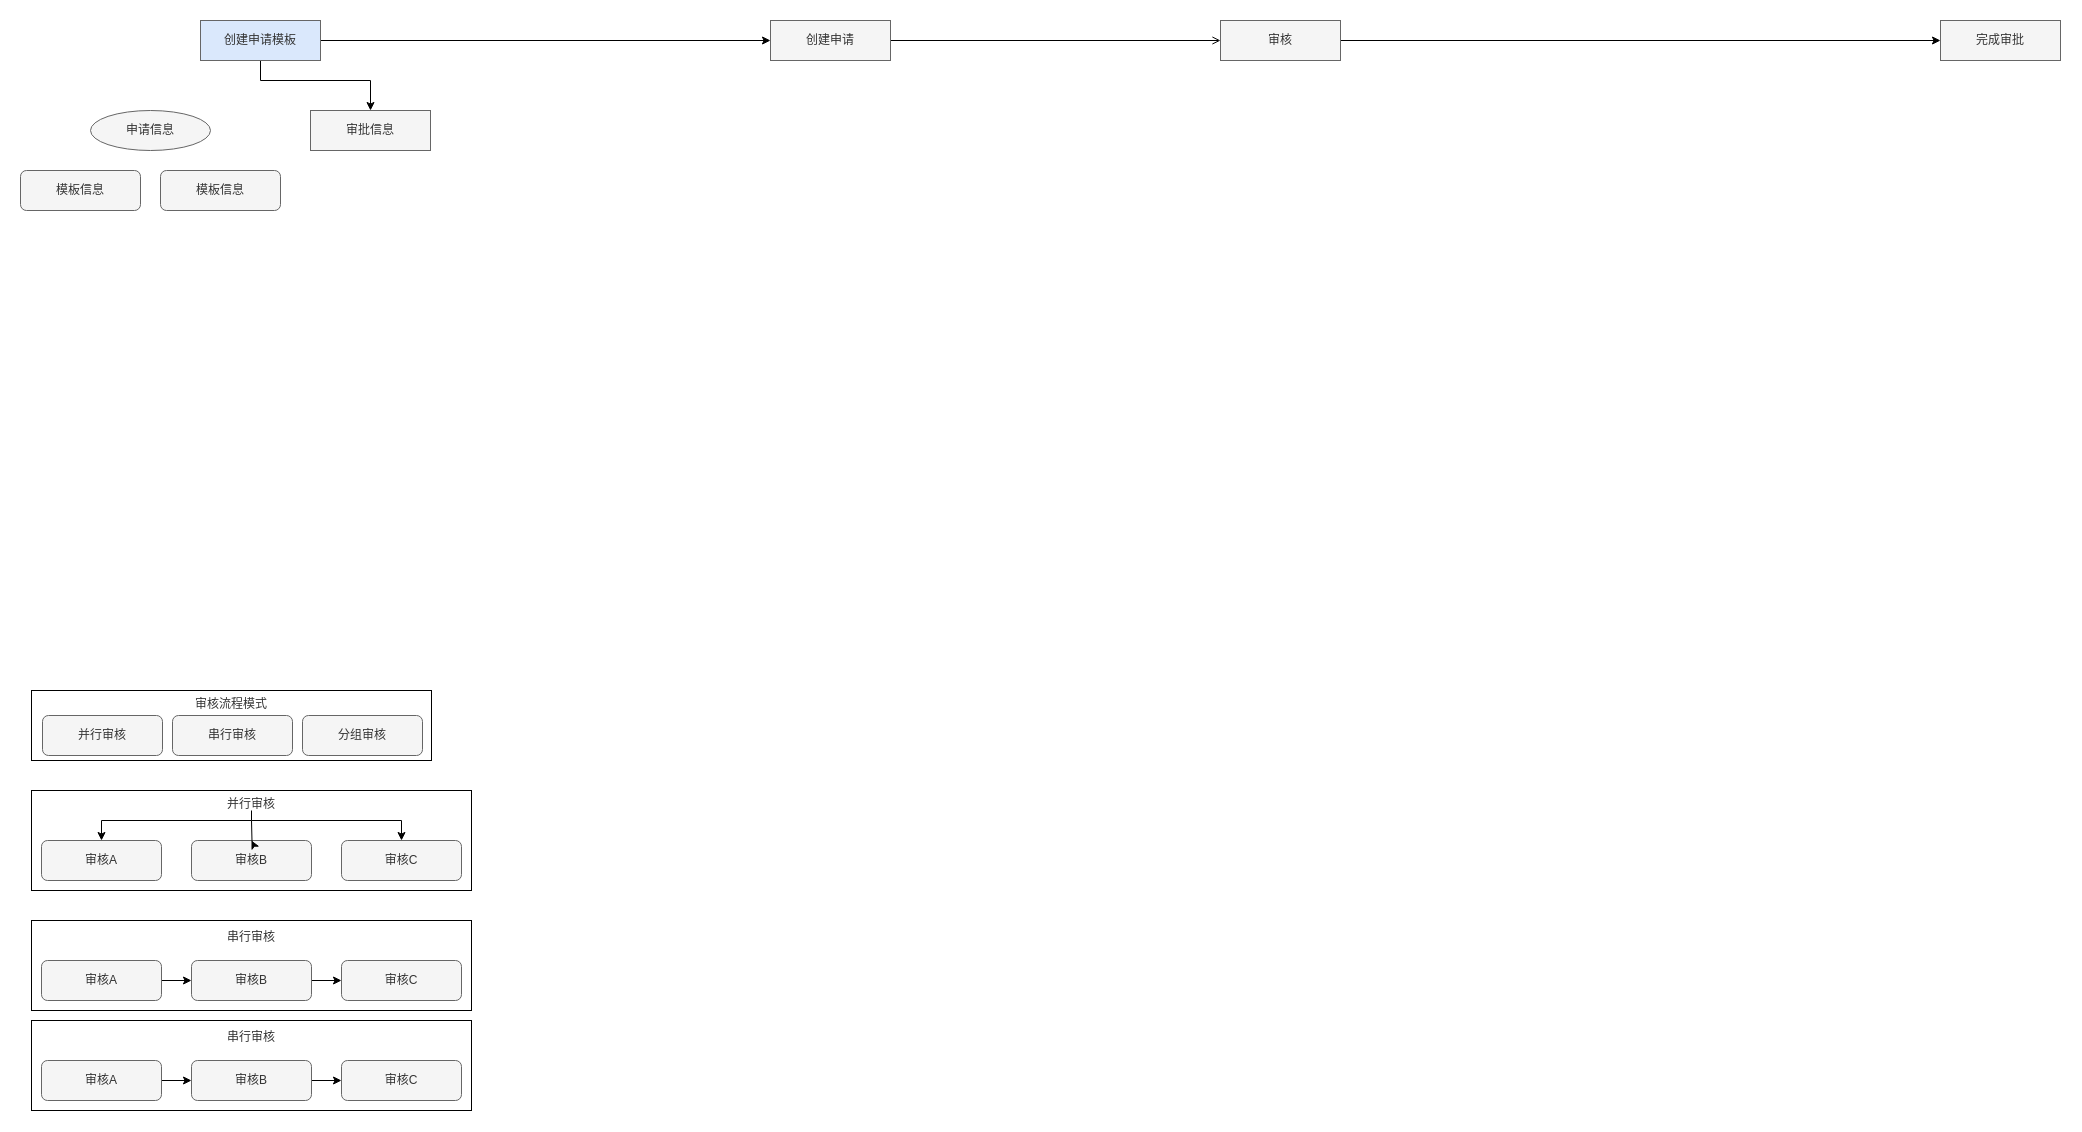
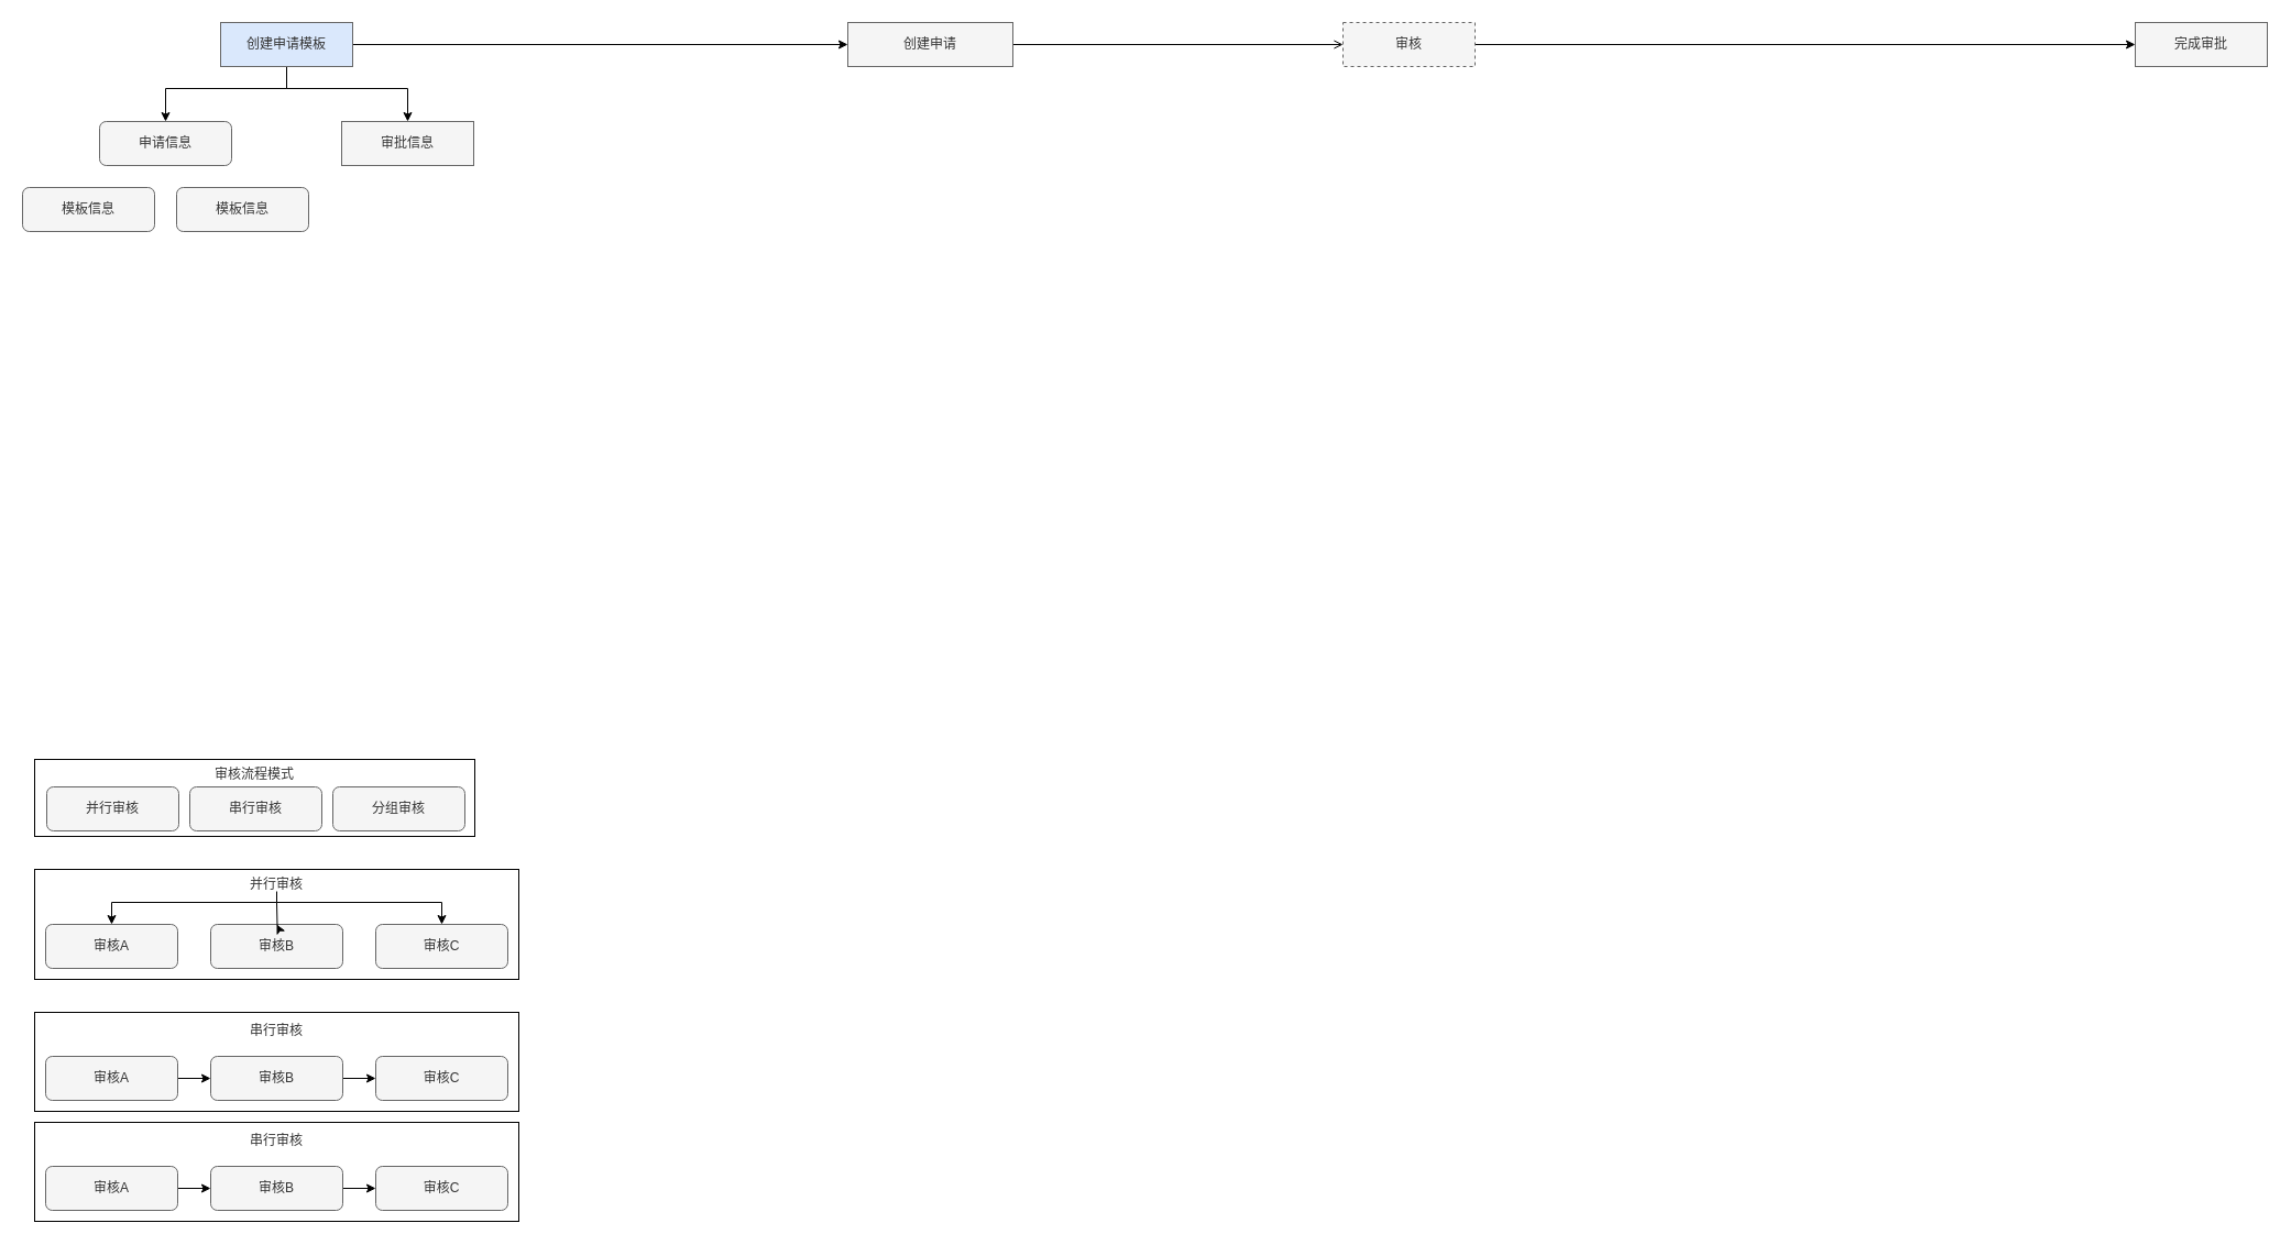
  <mxCell id="0" />
  <mxCell id="1" parent="0" />
  <mxCell id="2" value="&lt;span style=&quot;color: rgb(51 , 51 , 51)&quot;&gt;串行审核&lt;br&gt;&lt;br&gt;&lt;br&gt;&lt;br&gt;&lt;br&gt;&lt;/span&gt;" style="rounded=0;whiteSpace=wrap;html=1;" parent="1" vertex="1"><mxGeometry x="31" y="920" width="440" height="90" as="geometry" /></mxCell>
  <mxCell id="3" value="&lt;span style=&quot;color: rgb(51 , 51 , 51)&quot;&gt;并行审核&lt;br&gt;&lt;br&gt;&lt;br&gt;&lt;br&gt;&lt;br&gt;&lt;br&gt;&lt;/span&gt;" style="rounded=0;whiteSpace=wrap;html=1;" parent="1" vertex="1"><mxGeometry x="31" y="790" width="440" height="100" as="geometry" /></mxCell>
  <mxCell id="4" value="&lt;span style=&quot;color: rgb(51 , 51 , 51)&quot;&gt;审核流程模式&lt;br&gt;&lt;br&gt;&lt;br&gt;&lt;br&gt;&lt;/span&gt;" style="rounded=0;whiteSpace=wrap;html=1;" parent="1" vertex="1"><mxGeometry x="31" y="690" width="400" height="70" as="geometry" /></mxCell>
  <mxCell id="5" style="edgeStyle=orthogonalEdgeStyle;rounded=0;orthogonalLoop=1;jettySize=auto;html=1;endArrow=open;" parent="1" source="6" target="8" edge="1"><mxGeometry relative="1" as="geometry" /></mxCell>
- <mxCell id="6" value="创建申请" style="rounded=0;whiteSpace=wrap;html=1;fillColor=#f5f5f5;strokeColor=#666666;fontColor=#333333;" parent="1" vertex="1"><mxGeometry x="770" y="20" width="120" height="40" as="geometry" /></mxCell>
+ <mxCell id="6" value="创建申请" style="rounded=0;whiteSpace=wrap;html=1;fillColor=#f5f5f5;strokeColor=#666666;fontColor=#333333;" parent="1" vertex="1"><mxGeometry x="770" y="20" width="150" height="40" as="geometry" /></mxCell>
  <mxCell id="7" style="edgeStyle=orthogonalEdgeStyle;rounded=0;orthogonalLoop=1;jettySize=auto;html=1;entryX=0;entryY=0.5;entryDx=0;entryDy=0;" parent="1" source="8" target="17" edge="1"><mxGeometry relative="1" as="geometry" /></mxCell>
- <mxCell id="8" value="审核" style="rounded=0;whiteSpace=wrap;html=1;fillColor=#f5f5f5;strokeColor=#666666;fontColor=#333333;" parent="1" vertex="1"><mxGeometry x="1220" y="20" width="120" height="40" as="geometry" /></mxCell>
+ <mxCell id="8" value="审核" style="rounded=0;whiteSpace=wrap;html=1;fillColor=#f5f5f5;strokeColor=#666666;fontColor=#333333;dashed=1;" parent="1" vertex="1"><mxGeometry x="1220" y="20" width="120" height="40" as="geometry" /></mxCell>
  <mxCell id="9" style="edgeStyle=orthogonalEdgeStyle;rounded=0;orthogonalLoop=1;jettySize=auto;html=1;" parent="1" source="12" target="6" edge="1"><mxGeometry relative="1" as="geometry" /></mxCell>
+ <mxCell id="10" style="edgeStyle=orthogonalEdgeStyle;rounded=0;orthogonalLoop=1;jettySize=auto;html=1;exitX=0.5;exitY=0;exitDx=0;exitDy=0;" edge="1" parent="1" source="12" target="36"><mxGeometry relative="1" as="geometry"><mxPoint x="250" y="70" as="sourcePoint" /><Array as="points"><mxPoint x="260" y="80" /><mxPoint x="150" y="80" /></Array></mxGeometry></mxCell>
  <mxCell id="11" value="" style="edgeStyle=orthogonalEdgeStyle;rounded=0;orthogonalLoop=1;jettySize=auto;html=1;entryX=0.5;entryY=0;entryDx=0;entryDy=0;" edge="1" parent="1" source="12" target="35"><mxGeometry relative="1" as="geometry"><Array as="points"><mxPoint x="260" y="80" /><mxPoint x="370" y="80" /></Array></mxGeometry></mxCell>
  <mxCell id="12" value="创建申请模板" style="rounded=0;whiteSpace=wrap;html=1;fillColor=#dae8fc;strokeColor=#666666;fontColor=#333333;direction=west;" parent="1" vertex="1"><mxGeometry x="200" y="20" width="120" height="40" as="geometry" /></mxCell>
  <mxCell id="13" value="模板信息" style="rounded=1;whiteSpace=wrap;html=1;fillColor=#f5f5f5;strokeColor=#666666;fontColor=#333333;glass=0;sketch=0;" parent="1" vertex="1"><mxGeometry x="20" y="170" width="120" height="40" as="geometry" /></mxCell>
  <mxCell id="14" value="并行审核" style="rounded=1;whiteSpace=wrap;html=1;fillColor=#f5f5f5;strokeColor=#666666;fontColor=#333333;" parent="1" vertex="1"><mxGeometry x="42" y="715" width="120" height="40" as="geometry" /></mxCell>
  <mxCell id="15" value="串行审核" style="rounded=1;whiteSpace=wrap;html=1;fillColor=#f5f5f5;strokeColor=#666666;fontColor=#333333;" parent="1" vertex="1"><mxGeometry x="172" y="715" width="120" height="40" as="geometry" /></mxCell>
  <mxCell id="16" value="分组审核" style="rounded=1;whiteSpace=wrap;html=1;fillColor=#f5f5f5;strokeColor=#666666;fontColor=#333333;" parent="1" vertex="1"><mxGeometry x="302" y="715" width="120" height="40" as="geometry" /></mxCell>
  <mxCell id="17" value="完成审批" style="rounded=0;whiteSpace=wrap;html=1;fillColor=#f5f5f5;strokeColor=#666666;fontColor=#333333;" parent="1" vertex="1"><mxGeometry x="1940" y="20" width="120" height="40" as="geometry" /></mxCell>
  <mxCell id="18" value="审核A" style="rounded=1;whiteSpace=wrap;html=1;fillColor=#f5f5f5;strokeColor=#666666;fontColor=#333333;glass=0;sketch=0;" parent="1" vertex="1"><mxGeometry x="41" y="840" width="120" height="40" as="geometry" /></mxCell>
  <mxCell id="19" value="审核C" style="rounded=1;whiteSpace=wrap;html=1;fillColor=#f5f5f5;strokeColor=#666666;fontColor=#333333;glass=0;sketch=0;" parent="1" vertex="1"><mxGeometry x="341" y="840" width="120" height="40" as="geometry" /></mxCell>
  <mxCell id="20" value="" style="edgeStyle=orthogonalEdgeStyle;rounded=0;orthogonalLoop=1;jettySize=auto;html=1;" parent="1" source="21" target="23" edge="1"><mxGeometry relative="1" as="geometry" /></mxCell>
  <mxCell id="21" value="审核A" style="rounded=1;whiteSpace=wrap;html=1;fillColor=#f5f5f5;strokeColor=#666666;fontColor=#333333;glass=0;sketch=0;" parent="1" vertex="1"><mxGeometry x="41" y="960" width="120" height="40" as="geometry" /></mxCell>
  <mxCell id="22" value="" style="edgeStyle=orthogonalEdgeStyle;rounded=0;orthogonalLoop=1;jettySize=auto;html=1;" parent="1" source="23" target="24" edge="1"><mxGeometry relative="1" as="geometry" /></mxCell>
  <mxCell id="23" value="审核B" style="rounded=1;whiteSpace=wrap;html=1;fillColor=#f5f5f5;strokeColor=#666666;fontColor=#333333;glass=0;sketch=0;" parent="1" vertex="1"><mxGeometry x="191" y="960" width="120" height="40" as="geometry" /></mxCell>
  <mxCell id="24" value="审核C" style="rounded=1;whiteSpace=wrap;html=1;fillColor=#f5f5f5;strokeColor=#666666;fontColor=#333333;glass=0;sketch=0;" parent="1" vertex="1"><mxGeometry x="341" y="960" width="120" height="40" as="geometry" /></mxCell>
  <mxCell id="25" value="审核B" style="rounded=1;whiteSpace=wrap;html=1;fillColor=#f5f5f5;strokeColor=#666666;fontColor=#333333;glass=0;sketch=0;" parent="1" vertex="1"><mxGeometry x="191" y="840" width="120" height="40" as="geometry" /></mxCell>
  <mxCell id="26" style="edgeStyle=orthogonalEdgeStyle;rounded=0;orthogonalLoop=1;jettySize=auto;html=1;exitX=0.5;exitY=1;exitDx=0;exitDy=0;" parent="1" target="18" edge="1"><mxGeometry relative="1" as="geometry"><mxPoint x="251" y="810" as="sourcePoint" /><Array as="points"><mxPoint x="251" y="820" /><mxPoint x="101" y="820" /></Array></mxGeometry></mxCell>
  <mxCell id="27" value="" style="edgeStyle=orthogonalEdgeStyle;rounded=0;orthogonalLoop=1;jettySize=auto;html=1;" parent="1" target="19" edge="1"><mxGeometry relative="1" as="geometry"><mxPoint x="251" y="820" as="sourcePoint" /><Array as="points"><mxPoint x="251" y="820" /><mxPoint x="401" y="820" /></Array></mxGeometry></mxCell>
  <mxCell id="28" value="" style="edgeStyle=orthogonalEdgeStyle;rounded=0;orthogonalLoop=1;jettySize=auto;html=1;" parent="1" target="25" edge="1"><mxGeometry relative="1" as="geometry"><mxPoint x="251" y="820" as="sourcePoint" /></mxGeometry></mxCell>
  <mxCell id="29" value="&lt;span style=&quot;color: rgb(51 , 51 , 51)&quot;&gt;串行审核&lt;br&gt;&lt;br&gt;&lt;br&gt;&lt;br&gt;&lt;br&gt;&lt;/span&gt;" style="rounded=0;whiteSpace=wrap;html=1;" parent="1" vertex="1"><mxGeometry x="31" y="1020" width="440" height="90" as="geometry" /></mxCell>
  <mxCell id="30" value="" style="edgeStyle=orthogonalEdgeStyle;rounded=0;orthogonalLoop=1;jettySize=auto;html=1;" parent="1" source="31" target="33" edge="1"><mxGeometry relative="1" as="geometry" /></mxCell>
  <mxCell id="31" value="审核A" style="rounded=1;whiteSpace=wrap;html=1;fillColor=#f5f5f5;strokeColor=#666666;fontColor=#333333;glass=0;sketch=0;" parent="1" vertex="1"><mxGeometry x="41" y="1060" width="120" height="40" as="geometry" /></mxCell>
  <mxCell id="32" value="" style="edgeStyle=orthogonalEdgeStyle;rounded=0;orthogonalLoop=1;jettySize=auto;html=1;" parent="1" source="33" target="34" edge="1"><mxGeometry relative="1" as="geometry" /></mxCell>
  <mxCell id="33" value="审核B" style="rounded=1;whiteSpace=wrap;html=1;fillColor=#f5f5f5;strokeColor=#666666;fontColor=#333333;glass=0;sketch=0;" parent="1" vertex="1"><mxGeometry x="191" y="1060" width="120" height="40" as="geometry" /></mxCell>
  <mxCell id="34" value="审核C" style="rounded=1;whiteSpace=wrap;html=1;fillColor=#f5f5f5;strokeColor=#666666;fontColor=#333333;glass=0;sketch=0;" parent="1" vertex="1"><mxGeometry x="341" y="1060" width="120" height="40" as="geometry" /></mxCell>
  <mxCell id="35" value="审批信息" style="whiteSpace=wrap;html=1;fillColor=#f5f5f5;strokeColor=#666666;fontColor=#333333;glass=0;sketch=0;rounded=0;" parent="1" vertex="1"><mxGeometry x="310" y="110" width="120" height="40" as="geometry" /></mxCell>
- <mxCell id="36" value="申请信息" style="ellipse;whiteSpace=wrap;html=1;fillColor=#f5f5f5;strokeColor=#666666;fontColor=#333333;glass=0;sketch=0;" parent="1" vertex="1"><mxGeometry x="90" y="110" width="120" height="40" as="geometry" /></mxCell>
+ <mxCell id="36" value="申请信息" style="rounded=1;whiteSpace=wrap;html=1;fillColor=#f5f5f5;strokeColor=#666666;fontColor=#333333;glass=0;sketch=0;" parent="1" vertex="1"><mxGeometry x="90" y="110" width="120" height="40" as="geometry" /></mxCell>
  <mxCell id="37" value="模板信息" style="rounded=1;whiteSpace=wrap;html=1;fillColor=#f5f5f5;strokeColor=#666666;fontColor=#333333;glass=0;sketch=0;" vertex="1" parent="1"><mxGeometry x="160" y="170" width="120" height="40" as="geometry" /></mxCell>
